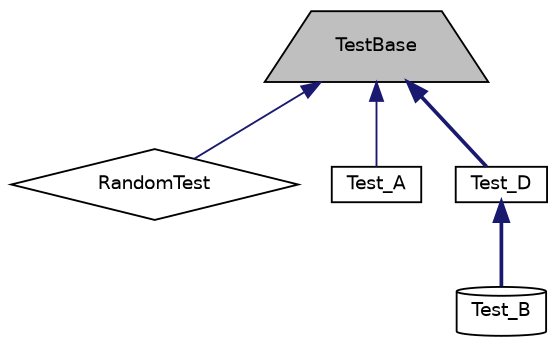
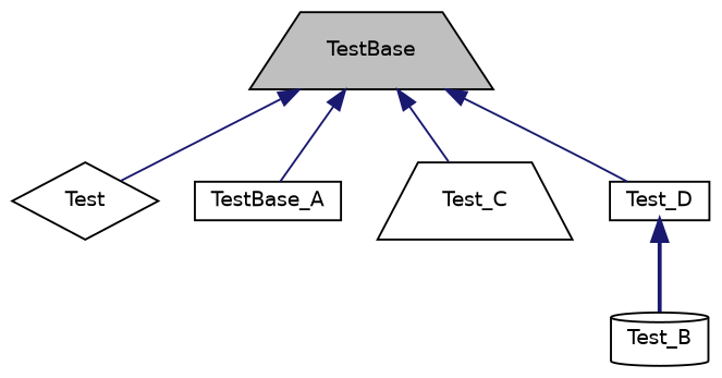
  digraph {
    node [color=black fillcolor=white fontname=Helvetica fontsize=10 shape=trapezium style=filled]
    edge [color=midnightblue dir=back fontname=Helvetica fontsize=10 labelfontname=Helvetica labelfontsize=10 style=solid]
    n1 [fillcolor=grey75 fontcolor=black height=0.2 label=TestBase width=0.4]
-   n2 [height=0.2 label=RandomTest shape=diamond width=0.4]
-   n3 [height=0.2 label=Test_A shape=box width=0.4]
+   n2 [height=0.2 label=Test shape=diamond width=0.4]
+   n3 [height=0.2 label=TestBase_A shape=box width=0.4]
+   n4 [height=0.2 label=Test_C width=0.4]
    n5 [height=0.2 label=Test_D shape=box width=0.4]
    n6 [height=0.2 label=Test_B shape=cylinder width=0.4]
    n1 -> n2
    n1 -> n3
-   n1 -> n5 [style=bold]
+   n1 -> n4
+   n1 -> n5
    n5 -> n6 [style=bold]
  }
